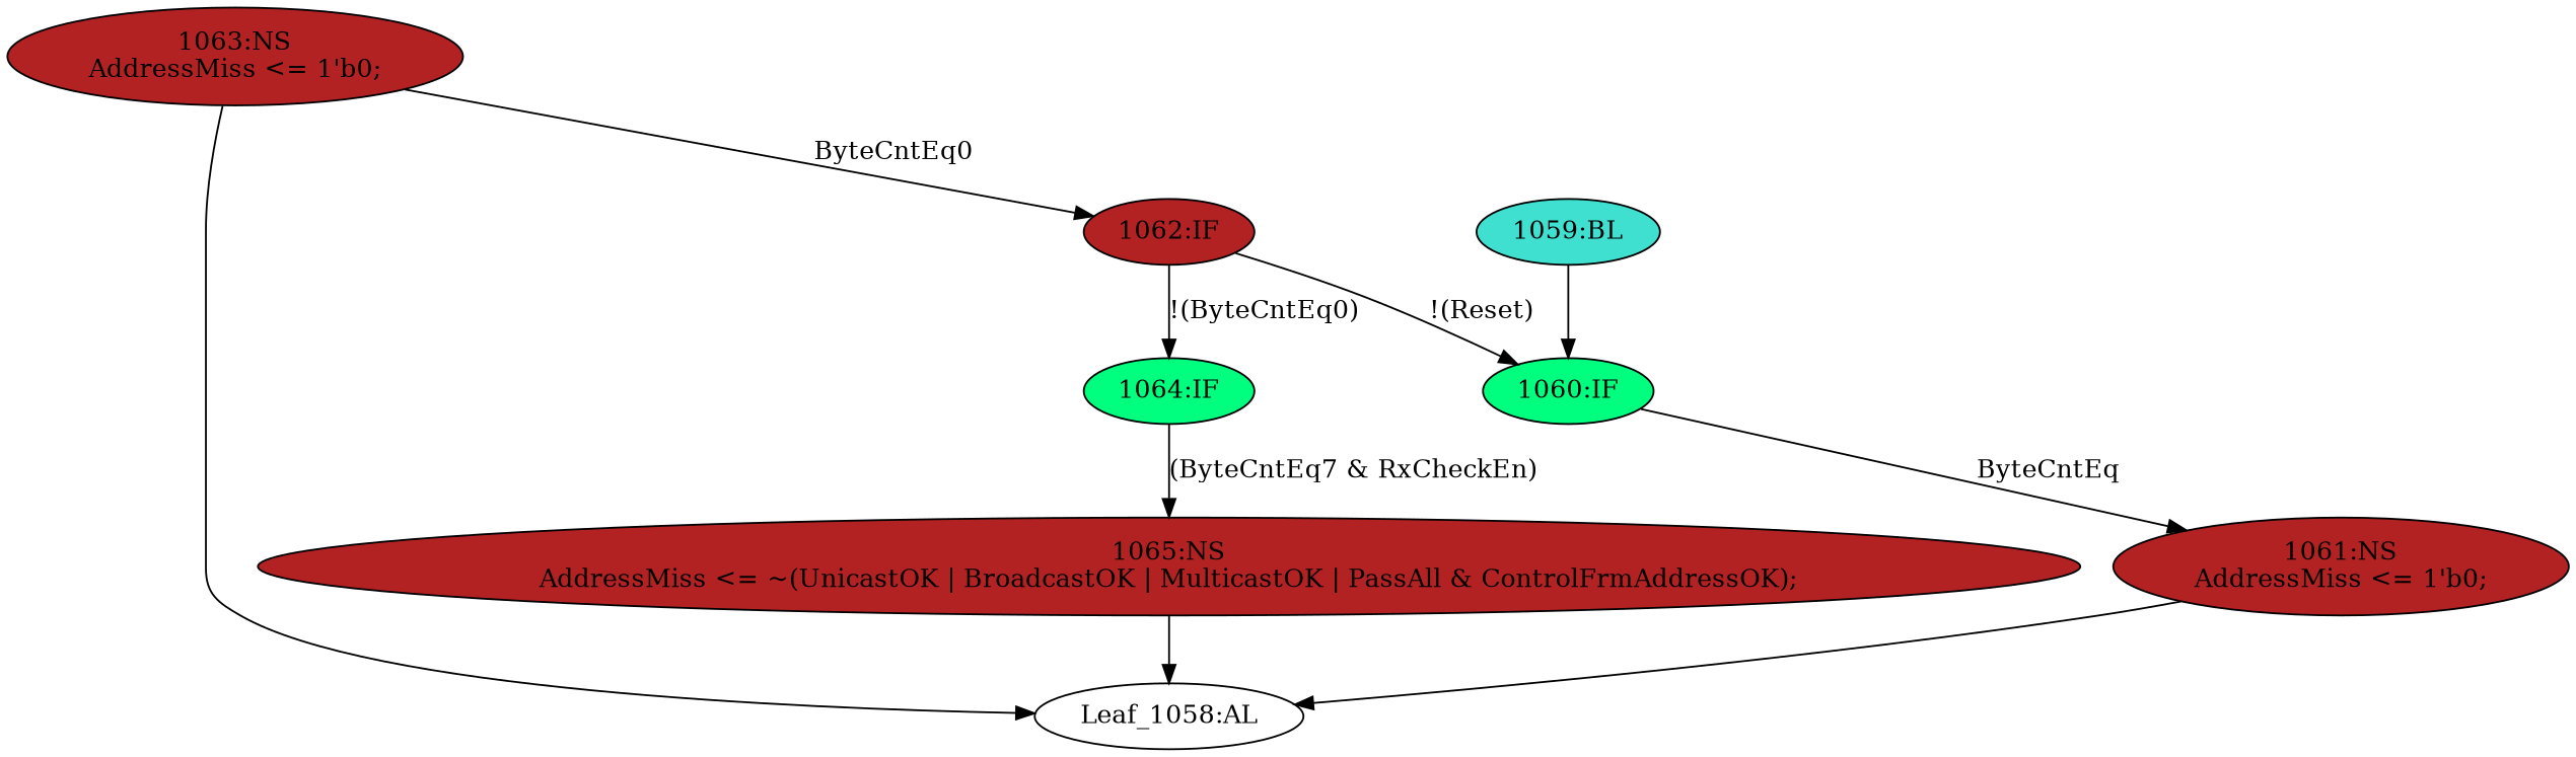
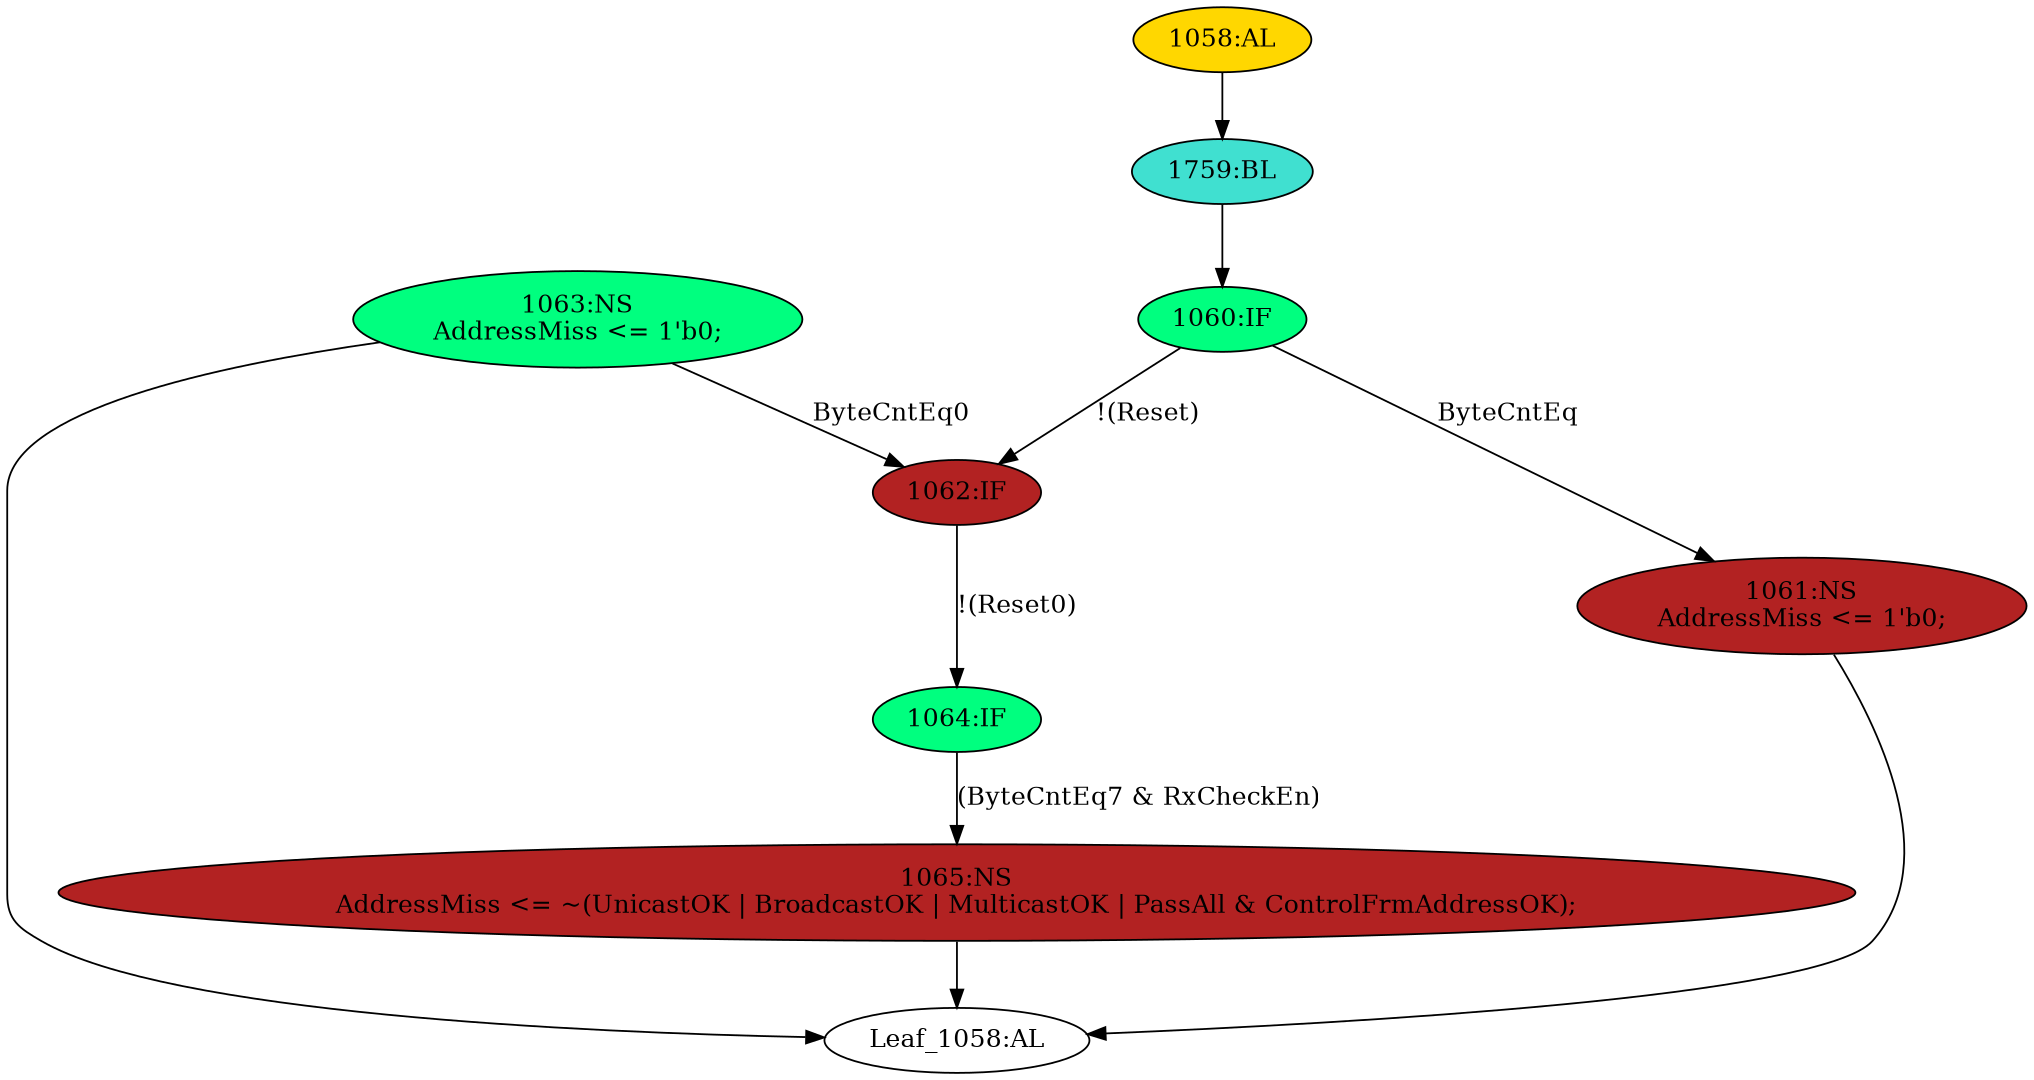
  strict digraph {
    node [fillcolor=firebrick statements="[]" style=filled typ=IfStatement]
    edge [cond="[]" lineno=None]
    n1 [ast="<pyverilog.vparser.ast.IfStatement object at 0x7fb430332590>" label="1062:IF"]
    n2 [ast="<pyverilog.vparser.ast.IfStatement object at 0x7fb43032c690>" fillcolor=springgreen label="1064:IF"]
-   n3 [ast="<pyverilog.vparser.ast.NonblockingSubstitution object at 0x7fb43032cc90>" label="1063:NS\nAddressMiss <= 1'b0;" statements="[<pyverilog.vparser.ast.NonblockingSubstitution object at 0x7fb43032cc90>]" typ=NonblockingSubstitution]
+   n3 [ast="<pyverilog.vparser.ast.NonblockingSubstitution object at 0x7fb43032cc90>" fillcolor=springgreen label="1063:NS\nAddressMiss <= 1'b0;" statements="[<pyverilog.vparser.ast.NonblockingSubstitution object at 0x7fb43032cc90>]" typ=NonblockingSubstitution]
    n4 [def_var="['AddressMiss']" label="Leaf_1058:AL" fillcolor="" statements="" style="" typ=""]
    n5 [ast="<pyverilog.vparser.ast.NonblockingSubstitution object at 0x7fb43032c8d0>" label="1065:NS\nAddressMiss <= ~(UnicastOK | BroadcastOK | MulticastOK | PassAll & ControlFrmAddressOK);" statements="[<pyverilog.vparser.ast.NonblockingSubstitution object at 0x7fb43032c8d0>]" typ=NonblockingSubstitution]
    n6 [ast="<pyverilog.vparser.ast.NonblockingSubstitution object at 0x7fb43032ce50>" label="1061:NS\nAddressMiss <= 1'b0;" statements="[<pyverilog.vparser.ast.NonblockingSubstitution object at 0x7fb43032ce50>]" typ=NonblockingSubstitution]
-   n7 [ast="<pyverilog.vparser.ast.Block object at 0x7fb430335250>" fillcolor=turquoise label="1059:BL" typ=Block]
+   n7 [ast="<pyverilog.vparser.ast.Block object at 0x7fb430335250>" fillcolor=turquoise label="1759:BL" typ=Block]
    n8 [ast="<pyverilog.vparser.ast.IfStatement object at 0x7fb430335c50>" fillcolor=springgreen label="1060:IF"]
-   n1 -> n2 [cond="['ByteCntEq0']" label="!(ByteCntEq0)" lineno=1062]
+   n9 [ast="<pyverilog.vparser.ast.Always object at 0x7fb430335050>" clk_sens=True fillcolor=gold label="1058:AL" sens="['MRxClk', 'Reset']" typ=Always use_var="['Reset', 'MulticastOK', 'PassAll', 'ControlFrmAddressOK', 'RxCheckEn', 'BroadcastOK', 'ByteCntEq7', 'UnicastOK', 'ByteCntEq0']"]
+   n1 -> n2 [cond="['ByteCntEq0']" label="!(Reset0)" lineno=1062]
    n2 -> n5 [cond="['ByteCntEq7', 'RxCheckEn']" label="(ByteCntEq7 & RxCheckEn)" lineno=1064]
    n3 -> n1 [cond="['ByteCntEq0']" label=ByteCntEq0 lineno=1062]
    n3 -> n4
    n5 -> n4
    n6 -> n4
    n7 -> n8
-   n1 -> n8 [cond="['Reset']" label="!(Reset)" lineno=1060]
+   n8 -> n1 [cond="['Reset']" label="!(Reset)" lineno=1060]
    n8 -> n6 [cond="['Reset']" label=ByteCntEq lineno=1060]
+   n9 -> n7
  }
